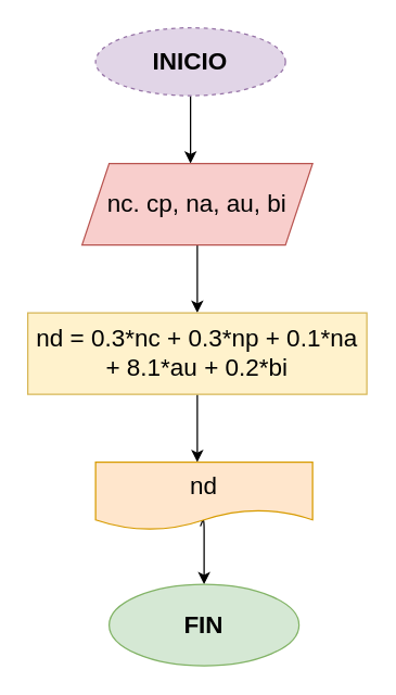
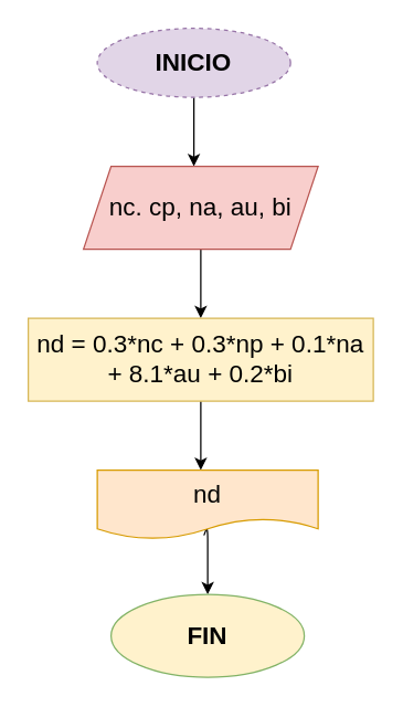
  <mxCell id="0" />
  <mxCell id="1" parent="0" />
  <mxCell id="2" style="edgeStyle=none;html=1;fontSize=18;" edge="1" parent="1" source="3"><mxGeometry relative="1" as="geometry"><mxPoint x="140" y="120" as="targetPoint" /></mxGeometry></mxCell>
  <mxCell id="3" value="&lt;font color=&quot;#000000&quot; style=&quot;font-size: 18px;&quot;&gt;&lt;b style=&quot;&quot;&gt;INICIO&lt;/b&gt;&lt;/font&gt;" style="ellipse;whiteSpace=wrap;html=1;fillColor=#e1d5e7;strokeColor=#9673a6;dashed=1;" vertex="1" parent="1"><mxGeometry x="70" y="20" width="140" height="50" as="geometry" /></mxCell>
  <mxCell id="4" style="edgeStyle=none;html=1;fontSize=18;" edge="1" parent="1" source="5"><mxGeometry relative="1" as="geometry"><mxPoint x="145" y="230" as="targetPoint" /></mxGeometry></mxCell>
  <mxCell id="5" value="&lt;font color=&quot;#000000&quot;&gt;nc. cp, na, au, bi&lt;/font&gt;" style="shape=parallelogram;perimeter=parallelogramPerimeter;whiteSpace=wrap;html=1;fixedSize=1;fontSize=18;fillColor=#f8cecc;strokeColor=#b85450;" vertex="1" parent="1"><mxGeometry x="60" y="120" width="170" height="60" as="geometry" /></mxCell>
  <mxCell id="6" style="edgeStyle=none;html=1;fontSize=18;" edge="1" parent="1" source="7"><mxGeometry relative="1" as="geometry"><mxPoint x="145" y="340" as="targetPoint" /></mxGeometry></mxCell>
  <mxCell id="7" value="&lt;font color=&quot;#000000&quot; style=&quot;font-size: 18px;&quot;&gt;nd = 0.3*nc + 0.3*np + 0.1*na + 8.1*au + 0.2*bi&lt;/font&gt;" style="rounded=0;whiteSpace=wrap;html=1;fontSize=18;fillColor=#fff2cc;strokeColor=#d6b656;" vertex="1" parent="1"><mxGeometry x="20" y="230" width="250" height="60" as="geometry" /></mxCell>
  <mxCell id="8" style="edgeStyle=none;html=1;fontSize=18;exitX=0.483;exitY=0.944;exitDx=0;exitDy=0;exitPerimeter=0;" edge="1" parent="1" source="9"><mxGeometry relative="1" as="geometry"><mxPoint x="150" y="430" as="targetPoint" /><Array as="points"><mxPoint x="150" y="380" /></Array></mxGeometry></mxCell>
  <mxCell id="9" value="&lt;font color=&quot;#000000&quot;&gt;nd&lt;/font&gt;" style="shape=document;whiteSpace=wrap;html=1;boundedLbl=1;fontSize=18;fillColor=#ffe6cc;strokeColor=#d79b00;" vertex="1" parent="1"><mxGeometry x="70" y="340" width="160" height="50" as="geometry" /></mxCell>
- <mxCell id="10" value="&lt;font color=&quot;#000000&quot;&gt;&lt;b&gt;FIN&lt;/b&gt;&lt;/font&gt;" style="ellipse;whiteSpace=wrap;html=1;fontSize=18;fillColor=#d5e8d4;strokeColor=#82b366;" vertex="1" parent="1"><mxGeometry x="80" y="430" width="140" height="60" as="geometry" /></mxCell>
+ <mxCell id="10" value="&lt;font color=&quot;#000000&quot;&gt;&lt;b&gt;FIN&lt;/b&gt;&lt;/font&gt;" style="ellipse;whiteSpace=wrap;html=1;fontSize=18;fillColor=#fff2cc;strokeColor=#82b366;" vertex="1" parent="1"><mxGeometry x="80" y="430" width="140" height="60" as="geometry" /></mxCell>
